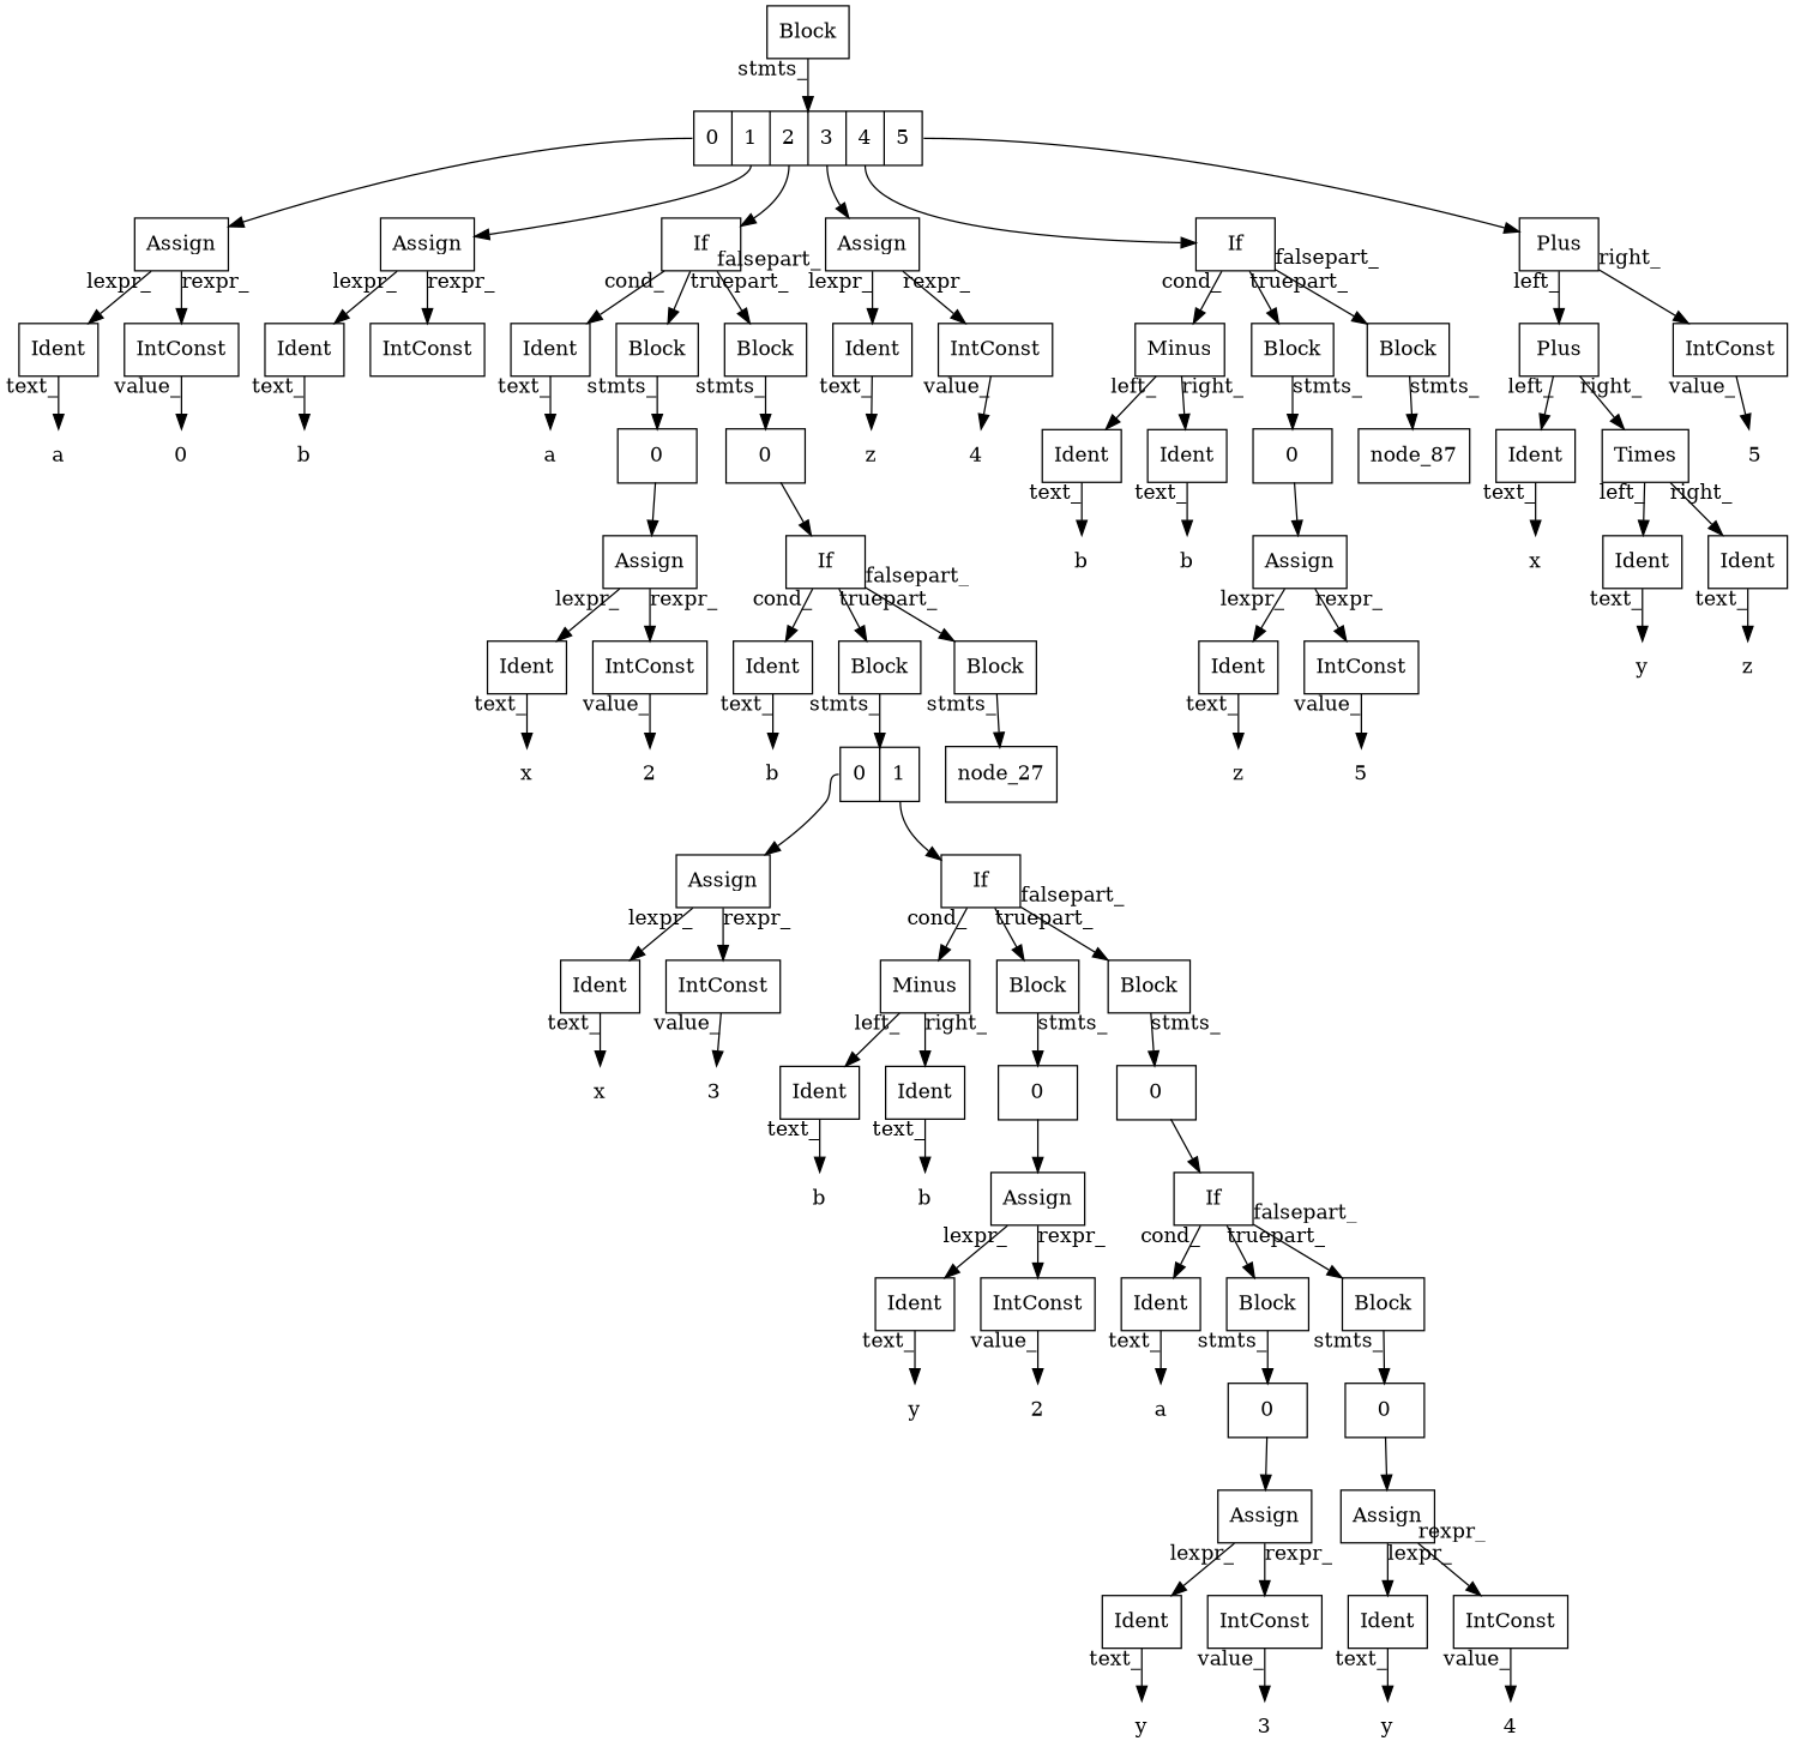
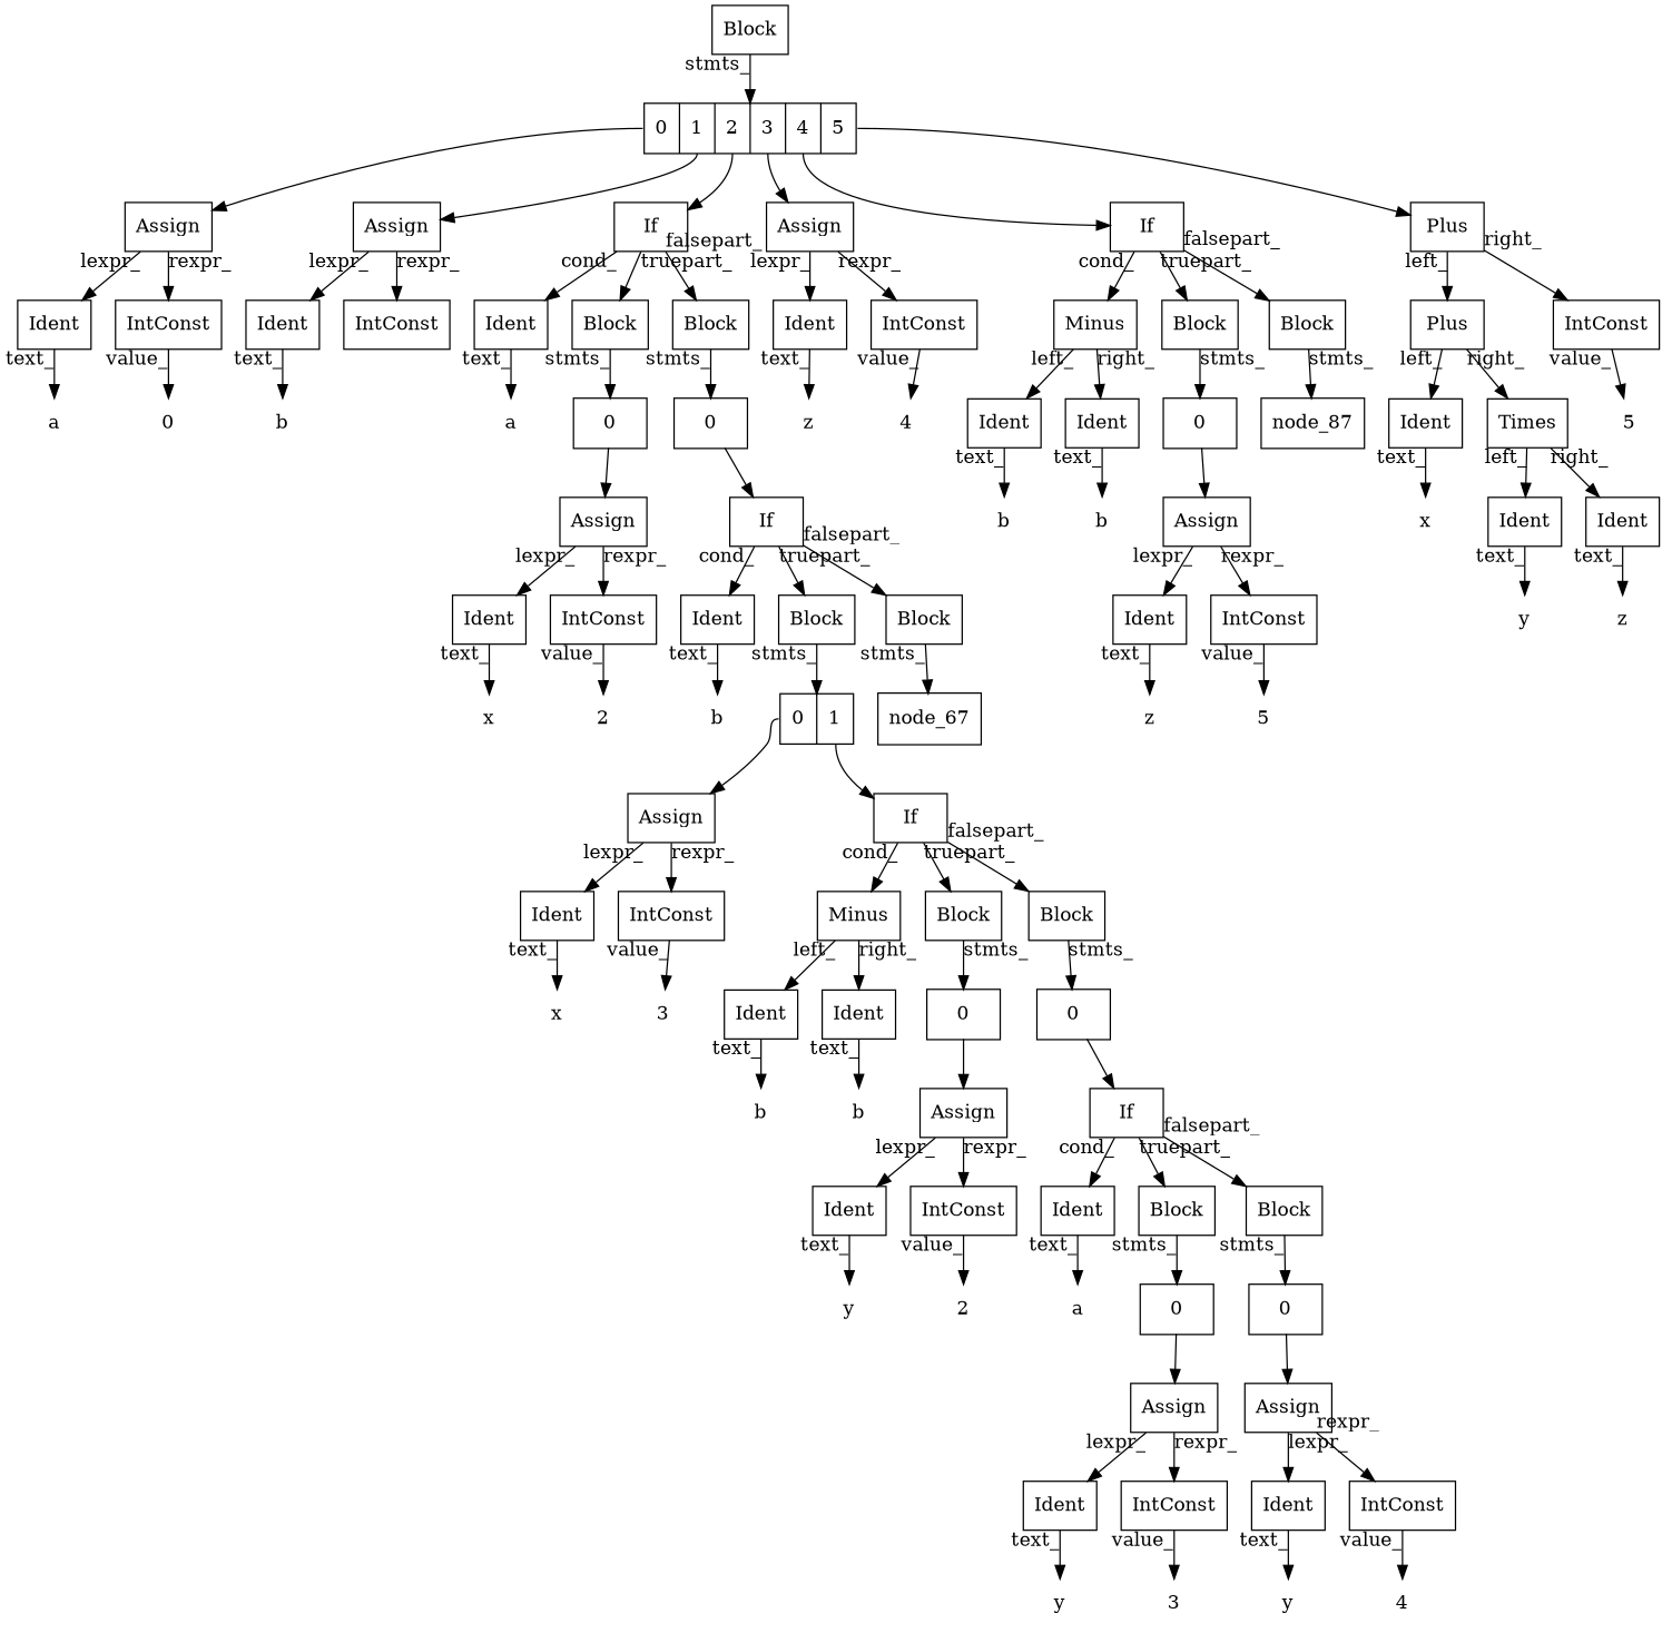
  digraph {
    node [shape=box]
    edge [taillabel=text_]
    n1 [label=Block]
    n2 [label="<e_0>0|<e_1>1|<e_2>2|<e_3>3|<e_4>4|<e_5>5" shape=record]
    n3 [label=Assign]
    n4 [label=Assign]
    n5 [label=If]
    n6 [label=Assign]
    n7 [label=If]
    n8 [label=Plus]
    n9 [label=Ident]
    n10 [label=IntConst]
    n11 [label=Ident]
    n12 [label=IntConst]
    n13 [label=Ident]
    n14 [label=Block]
    n15 [label=Block]
    n16 [label=Ident]
    n17 [label=IntConst]
    n18 [label=Minus]
    n19 [label=Block]
    n20 [label=Block]
    n21 [label=Plus]
    n22 [label=IntConst]
    n23 [label=a shape=plaintext]
    n24 [label=0 shape=plaintext]
    n25 [label=b shape=plaintext]
    n26 [label=a shape=plaintext]
    n27 [label="<e_0>0" shape=record]
    n28 [label="<e_0>0" shape=record]
    n29 [label=Assign]
    n30 [label=Ident]
    n31 [label=IntConst]
    n32 [label=x shape=plaintext]
    n33 [label=2 shape=plaintext]
    n34 [label=If]
    n35 [label=Ident]
    n36 [label=Block]
    n37 [label=Block]
    n38 [label=b shape=plaintext]
    n39 [label="<e_0>0|<e_1>1" shape=record]
-   node_67 [shape=record label=node_27]
+   node_67 [shape=record]
    n41 [label=Assign]
    n42 [label=If]
    n43 [label=Ident]
    n44 [label=IntConst]
    n45 [label=Minus]
    n46 [label=Block]
    n47 [label=Block]
    n48 [label=x shape=plaintext]
    n49 [label=3 shape=plaintext]
    n50 [label=Ident]
    n51 [label=Ident]
    n52 [label="<e_0>0" shape=record]
    n53 [label="<e_0>0" shape=record]
    n54 [label=b shape=plaintext]
    n55 [label=b shape=plaintext]
    n56 [label=Assign]
    n57 [label=Ident]
    n58 [label=IntConst]
    n59 [label=y shape=plaintext]
    n60 [label=2 shape=plaintext]
    n61 [label=If]
    n62 [label=Ident]
    n63 [label=Block]
    n64 [label=Block]
    n65 [label=a shape=plaintext]
    n66 [label="<e_0>0" shape=record]
    n67 [label="<e_0>0" shape=record]
    n68 [label=Assign]
    n69 [label=Ident]
    n70 [label=IntConst]
    n71 [label=y shape=plaintext]
    n72 [label=3 shape=plaintext]
    n73 [label=Assign]
    n74 [label=Ident]
    n75 [label=IntConst]
    n76 [label=y shape=plaintext]
    n77 [label=4 shape=plaintext]
    n78 [label=z shape=plaintext]
    n79 [label=4 shape=plaintext]
    n80 [label=Ident]
    n81 [label=Ident]
    n82 [label="<e_0>0" shape=record]
    node_87 [shape=record]
    n84 [label=b shape=plaintext]
    n85 [label=b shape=plaintext]
    n86 [label=Assign]
    n87 [label=Ident]
    n88 [label=IntConst]
    n89 [label=z shape=plaintext]
    n90 [label=5 shape=plaintext]
    n91 [label=Ident]
    n92 [label=Times]
    n93 [label=5 shape=plaintext]
    n94 [label=x shape=plaintext]
    n95 [label=Ident]
    n96 [label=Ident]
    n97 [label=y shape=plaintext]
    n98 [label=z shape=plaintext]
    n1 -> n2 [taillabel=stmts_]
    n2 -> n3 [tailport=e_0 taillabel=""]
    n2 -> n4 [tailport=e_1 taillabel=""]
    n2 -> n5 [tailport=e_2 taillabel=""]
    n2 -> n6 [tailport=e_3 taillabel=""]
    n2 -> n7 [tailport=e_4 taillabel=""]
    n2 -> n8 [tailport=e_5 taillabel=""]
    n3 -> n9 [taillabel=lexpr_]
    n3 -> n10 [taillabel=rexpr_]
    n4 -> n11 [taillabel=lexpr_]
    n4 -> n12 [taillabel=rexpr_]
    n5 -> n13 [taillabel=cond_]
    n5 -> n14 [taillabel=truepart_]
    n5 -> n15 [taillabel=falsepart_]
    n6 -> n16 [taillabel=lexpr_]
    n6 -> n17 [taillabel=rexpr_]
    n7 -> n18 [taillabel=cond_]
    n7 -> n19 [taillabel=truepart_]
    n7 -> n20 [taillabel=falsepart_]
    n8 -> n21 [taillabel=left_]
    n8 -> n22 [taillabel=right_]
    n9 -> n23
    n10 -> n24 [taillabel=value_]
    n11 -> n25
    n13 -> n26
    n14 -> n27 [taillabel=stmts_]
    n15 -> n28 [taillabel=stmts_]
    n16 -> n78
    n17 -> n79 [taillabel=value_]
    n18 -> n80 [taillabel=left_]
    n18 -> n81 [taillabel=right_]
    n19 -> n82 [taillabel=stmts_]
    n20 -> node_87 [taillabel=stmts_]
    n21 -> n91 [taillabel=left_]
    n21 -> n92 [taillabel=right_]
    n22 -> n93 [taillabel=value_]
    n27 -> n29 [tailport=e_0 taillabel=""]
    n28 -> n34 [tailport=e_0 taillabel=""]
    n29 -> n30 [taillabel=lexpr_]
    n29 -> n31 [taillabel=rexpr_]
    n30 -> n32
    n31 -> n33 [taillabel=value_]
    n34 -> n35 [taillabel=cond_]
    n34 -> n36 [taillabel=truepart_]
    n34 -> n37 [taillabel=falsepart_]
    n35 -> n38
    n36 -> n39 [taillabel=stmts_]
    n37 -> node_67 [taillabel=stmts_]
    n39 -> n41 [tailport=e_0 taillabel=""]
    n39 -> n42 [tailport=e_1 taillabel=""]
    n41 -> n43 [taillabel=lexpr_]
    n41 -> n44 [taillabel=rexpr_]
    n42 -> n45 [taillabel=cond_]
    n42 -> n46 [taillabel=truepart_]
    n42 -> n47 [taillabel=falsepart_]
    n43 -> n48
    n44 -> n49 [taillabel=value_]
    n45 -> n50 [taillabel=left_]
    n45 -> n51 [taillabel=right_]
    n46 -> n52 [taillabel=stmts_]
    n47 -> n53 [taillabel=stmts_]
    n50 -> n54
    n51 -> n55
    n52 -> n56 [tailport=e_0 taillabel=""]
    n53 -> n61 [tailport=e_0 taillabel=""]
    n56 -> n57 [taillabel=lexpr_]
    n56 -> n58 [taillabel=rexpr_]
    n57 -> n59
    n58 -> n60 [taillabel=value_]
    n61 -> n62 [taillabel=cond_]
    n61 -> n63 [taillabel=truepart_]
    n61 -> n64 [taillabel=falsepart_]
    n62 -> n65
    n63 -> n66 [taillabel=stmts_]
    n64 -> n67 [taillabel=stmts_]
    n66 -> n68 [tailport=e_0 taillabel=""]
    n67 -> n73 [tailport=e_0 taillabel=""]
    n68 -> n69 [taillabel=lexpr_]
    n68 -> n70 [taillabel=rexpr_]
    n69 -> n71
    n70 -> n72 [taillabel=value_]
    n73 -> n74 [taillabel=lexpr_]
    n73 -> n75 [taillabel=rexpr_]
    n74 -> n76
    n75 -> n77 [taillabel=value_]
    n80 -> n84
    n81 -> n85
    n82 -> n86 [tailport=e_0 taillabel=""]
    n86 -> n87 [taillabel=lexpr_]
    n86 -> n88 [taillabel=rexpr_]
    n87 -> n89
    n88 -> n90 [taillabel=value_]
    n91 -> n94
    n92 -> n95 [taillabel=left_]
    n92 -> n96 [taillabel=right_]
    n95 -> n97
    n96 -> n98
  }
